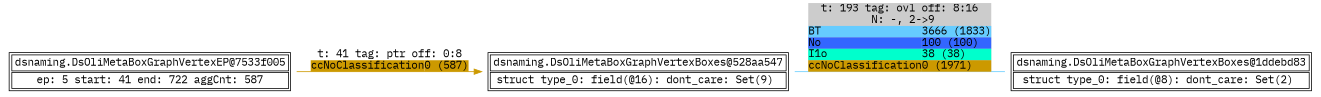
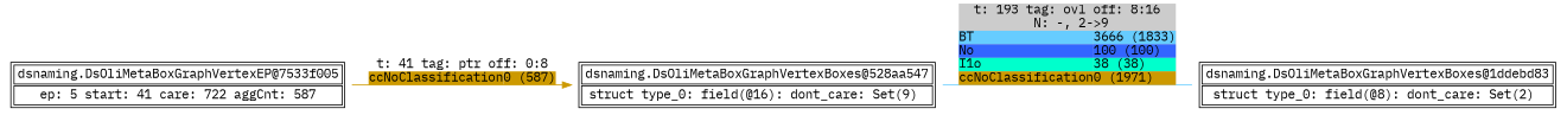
  digraph {
    fontname="IBM Plex Mono"
    rankdir=LR
    node [fontname="IBM Plex Mono" shape=none]
    edge [fontname="IBM Plex Mono"]
-   n1 [label=<<TABLE><TR><TD COLSPAN="2">dsnaming.DsOliMetaBoxGraphVertexEP@7533f005</TD></TR><TR><TD COLSPAN="2">ep: 5 start: 41 end: 722 aggCnt: 587</TD></TR></TABLE>>]
+   n1 [label=<<TABLE><TR><TD COLSPAN="2">dsnaming.DsOliMetaBoxGraphVertexEP@7533f005</TD></TR><TR><TD COLSPAN="2">ep: 5 start: 41 care: 722 aggCnt: 587</TD></TR></TABLE>>]
    n2 [label=<<TABLE><TR><TD COLSPAN="2">dsnaming.DsOliMetaBoxGraphVertexBoxes@1ddebd83</TD></TR><TR><TD COLSPAN="2">struct type_0: field(@8): dont_care: Set(2) </TD></TR></TABLE>>]
    n3 [label=<<TABLE><TR><TD COLSPAN="2">dsnaming.DsOliMetaBoxGraphVertexBoxes@528aa547</TD></TR><TR><TD COLSPAN="2">struct type_0: field(@16): dont_care: Set(9) </TD></TR></TABLE>>]
    subgraph sub_1 {
      n1
      n2
      n3
    }
    n1 -> n3 [color="#CC9900" label=<<TABLE BORDER="0" ALIGN="left" COLOR="black" CELLBORDER="0"  CELLPADDING="0" CELLSPACING="0"><TR><TD COLSPAN="2">t: 41 tag: ptr off: 0:8</TD></TR><TR><TD ALIGN="left" BGCOLOR="#CC9900">ccNoClassification</TD><TD ALIGN="left" BGCOLOR="#CC9900">0 (587)</TD></TR></TABLE>>]
    n3 -> n2 [color="#66CCFF" dir=none label=<<TABLE BORDER="0" ALIGN="left" BGCOLOR="#CCCCCC" COLOR="black" CELLBORDER="0" CELLPADDING="0" CELLSPACING="0"><TR><TD COLSPAN="2">t: 193 tag: ovl off: 8:16</TD></TR><TR><TD COLSPAN="2"> N: -, 2-&gt;9</TD></TR><TR><TD ALIGN="left" BGCOLOR="#66CCFF">BT</TD><TD ALIGN="left" BGCOLOR="#66CCFF">3666 (1833)</TD></TR><TR><TD ALIGN="left" BGCOLOR="#3366FF">No</TD><TD ALIGN="left" BGCOLOR="#3366FF">100 (100)</TD></TR><TR><TD ALIGN="left" BGCOLOR="#00FFCC">I1o</TD><TD ALIGN="left" BGCOLOR="#00FFCC">38 (38)</TD></TR><TR><TD ALIGN="left" BGCOLOR="#CC9900">ccNoClassification</TD><TD ALIGN="left" BGCOLOR="#CC9900">0 (1971)</TD></TR></TABLE>>]
  }
